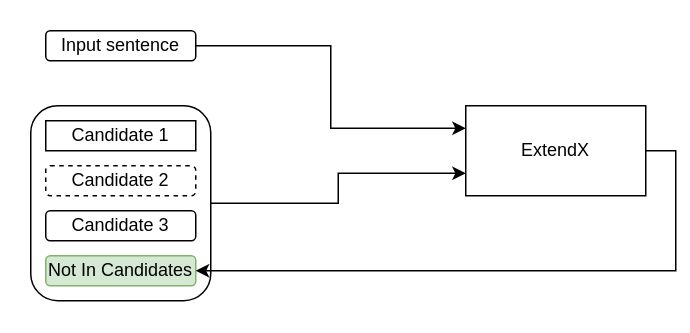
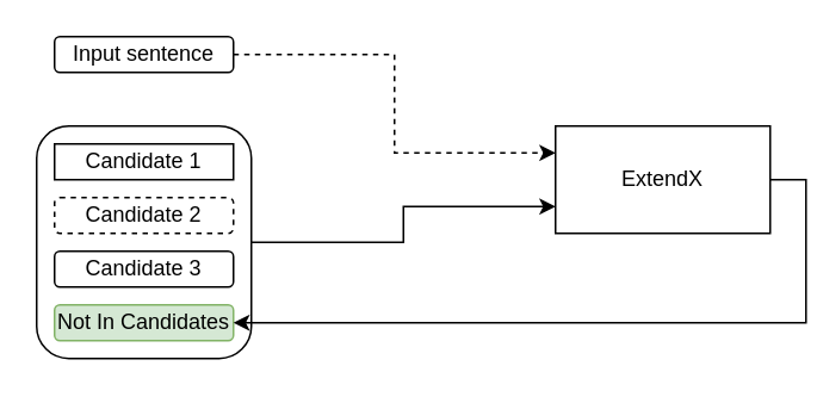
  <mxCell id="0" />
  <mxCell id="1" parent="0" />
  <mxCell id="2" style="edgeStyle=orthogonalEdgeStyle;rounded=0;orthogonalLoop=1;jettySize=auto;html=1;exitX=1;exitY=0.5;exitDx=0;exitDy=0;entryX=0;entryY=0.75;entryDx=0;entryDy=0;" edge="1" parent="1" source="3" target="11"><mxGeometry relative="1" as="geometry" /></mxCell>
  <mxCell id="3" value="" style="rounded=1;whiteSpace=wrap;html=1;" vertex="1" parent="1"><mxGeometry x="20" y="70" width="120" height="130" as="geometry" /></mxCell>
  <mxCell id="4" value="Candidate 1" style="whiteSpace=wrap;html=1;rounded=0;" vertex="1" parent="1"><mxGeometry x="30" y="80" width="100" height="20" as="geometry" /></mxCell>
  <mxCell id="5" value="Candidate 2" style="rounded=1;whiteSpace=wrap;html=1;dashed=1;" vertex="1" parent="1"><mxGeometry x="30" y="110" width="100" height="20" as="geometry" /></mxCell>
  <mxCell id="6" value="Candidate 3" style="rounded=1;whiteSpace=wrap;html=1;" vertex="1" parent="1"><mxGeometry x="30" y="140" width="100" height="20" as="geometry" /></mxCell>
  <mxCell id="7" value="Not In Candidates" style="rounded=1;whiteSpace=wrap;html=1;fillColor=#d5e8d4;strokeColor=#82b366;" vertex="1" parent="1"><mxGeometry x="30" y="170" width="100" height="20" as="geometry" /></mxCell>
- <mxCell id="8" style="edgeStyle=orthogonalEdgeStyle;rounded=0;orthogonalLoop=1;jettySize=auto;html=1;exitX=1;exitY=0.5;exitDx=0;exitDy=0;entryX=0;entryY=0.25;entryDx=0;entryDy=0;" edge="1" parent="1" source="9" target="11"><mxGeometry relative="1" as="geometry" /></mxCell>
+ <mxCell id="8" style="edgeStyle=orthogonalEdgeStyle;rounded=0;orthogonalLoop=1;jettySize=auto;html=1;exitX=1;exitY=0.5;exitDx=0;exitDy=0;entryX=0;entryY=0.25;entryDx=0;entryDy=0;dashed=1;" edge="1" parent="1" source="9" target="11"><mxGeometry relative="1" as="geometry" /></mxCell>
  <mxCell id="9" value="Input sentence" style="rounded=1;whiteSpace=wrap;html=1;" vertex="1" parent="1"><mxGeometry x="30" y="20" width="100" height="20" as="geometry" /></mxCell>
  <mxCell id="10" style="edgeStyle=orthogonalEdgeStyle;rounded=0;orthogonalLoop=1;jettySize=auto;html=1;exitX=1;exitY=0.5;exitDx=0;exitDy=0;entryX=1;entryY=0.5;entryDx=0;entryDy=0;" edge="1" parent="1" source="11" target="7"><mxGeometry relative="1" as="geometry" /></mxCell>
  <mxCell id="11" value="ExtendX" style="rounded=0;whiteSpace=wrap;html=1;" vertex="1" parent="1"><mxGeometry x="310" y="70" width="120" height="60" as="geometry" /></mxCell>
